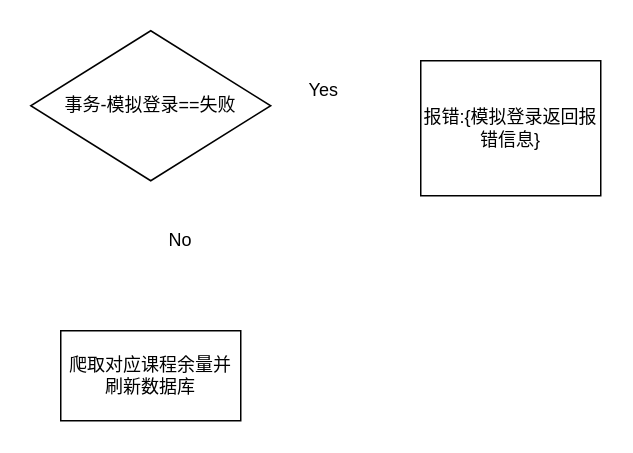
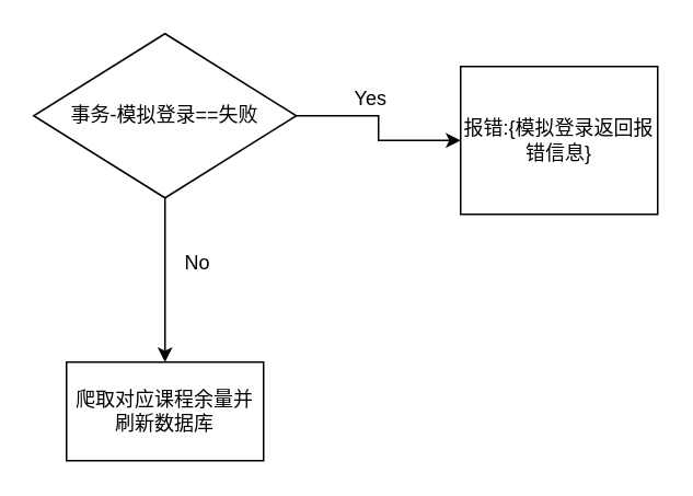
  <mxCell id="0" />
  <mxCell id="1" parent="0" />
+ <mxCell id="2" value="" style="edgeStyle=orthogonalEdgeStyle;rounded=0;orthogonalLoop=1;jettySize=auto;html=1;" edge="1" parent="1" source="4" target="5"><mxGeometry relative="1" as="geometry" /></mxCell>
+ <mxCell id="3" value="" style="edgeStyle=orthogonalEdgeStyle;rounded=0;orthogonalLoop=1;jettySize=auto;html=1;" edge="1" parent="1" source="4" target="6"><mxGeometry relative="1" as="geometry" /></mxCell>
  <mxCell id="4" value="事务-模拟登录==失败" style="rhombus;whiteSpace=wrap;html=1;" vertex="1" parent="1"><mxGeometry x="20" y="20" width="160" height="100" as="geometry" /></mxCell>
  <mxCell id="5" value="报错:{模拟登录返回报错信息}" style="whiteSpace=wrap;html=1;" vertex="1" parent="1"><mxGeometry x="280" y="40" width="120" height="90" as="geometry" /></mxCell>
  <mxCell id="6" value="&lt;font style=&quot;font-size: 12px&quot;&gt;爬取对应课程余量并刷新数据库&lt;/font&gt;" style="whiteSpace=wrap;html=1;" vertex="1" parent="1"><mxGeometry x="40" y="220" width="120" height="60" as="geometry" /></mxCell>
  <mxCell id="7" value="No" style="text;html=1;strokeColor=none;fillColor=none;align=center;verticalAlign=middle;whiteSpace=wrap;rounded=0;" vertex="1" parent="1"><mxGeometry x="100" y="150" width="40" height="20" as="geometry" /></mxCell>
- <mxCell id="8" value="Yes" style="text;html=1;align=center;verticalAlign=middle;resizable=0;points=[];autosize=1;" vertex="1" parent="1"><mxGeometry x="200" y="50" width="30" height="20" as="geometry" /></mxCell>
+ <mxCell id="8" value="Yes" style="text;html=1;align=center;verticalAlign=middle;resizable=0;points=[];autosize=1;" vertex="1" parent="1"><mxGeometry x="210" y="50" width="30" height="20" as="geometry" /></mxCell>
